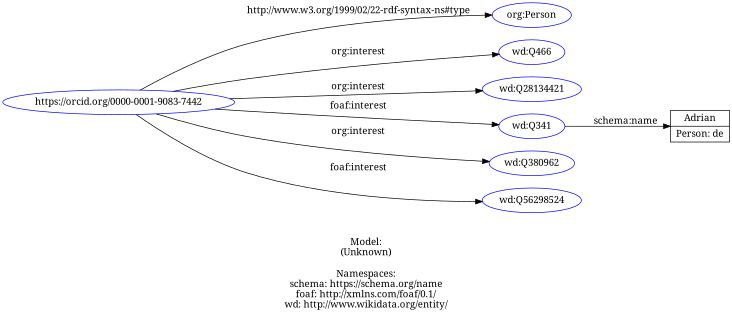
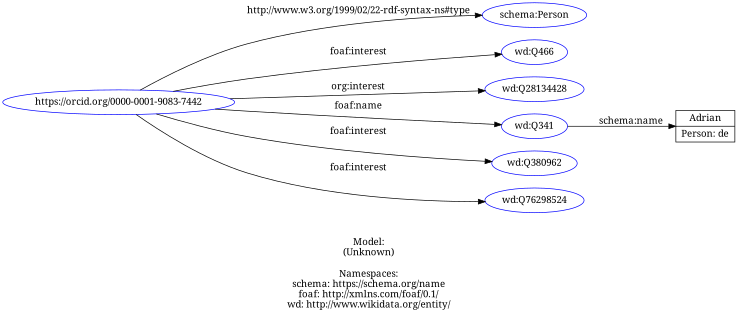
  digraph {
    fontname="Noto Serif"
    label="\n\nModel:\n(Unknown)\n\nNamespaces:\nschema: https://schema.org/name\nfoaf: http://xmlns.com/foaf/0.1/\nwd: http://www.wikidata.org/entity/\n"
    rankdir=LR
    node [color=blue fontname="Noto Serif" shape=ellipse]
    edge [fontname="Noto Serif"]
    n1 [label="https://orcid.org/0000-0001-9083-7442"]
-   n2 [label="org:Person"]
+   n2 [label="schema:Person"]
    n3 [label="wd:Q466"]
-   n4 [label="wd:Q28134421"]
+   n4 [label="wd:Q28134428"]
    n5 [label="wd:Q341"]
    n6 [label="wd:Q380962"]
-   n7 [label="wd:Q56298524"]
+   n7 [label="wd:Q76298524"]
    n8 [label="Adrian|Person: de" shape=record color=""]
    n1 -> n2 [label="http://www.w3.org/1999/02/22-rdf-syntax-ns#type"]
-   n1 -> n3 [label="org:interest"]
+   n1 -> n3 [label="foaf:interest"]
    n1 -> n4 [label="org:interest"]
-   n1 -> n5 [label="foaf:interest"]
-   n1 -> n6 [label="org:interest"]
+   n1 -> n5 [label="foaf:name"]
+   n1 -> n6 [label="foaf:interest"]
    n1 -> n7 [label="foaf:interest"]
    n5 -> n8 [label="schema:name"]
  }
